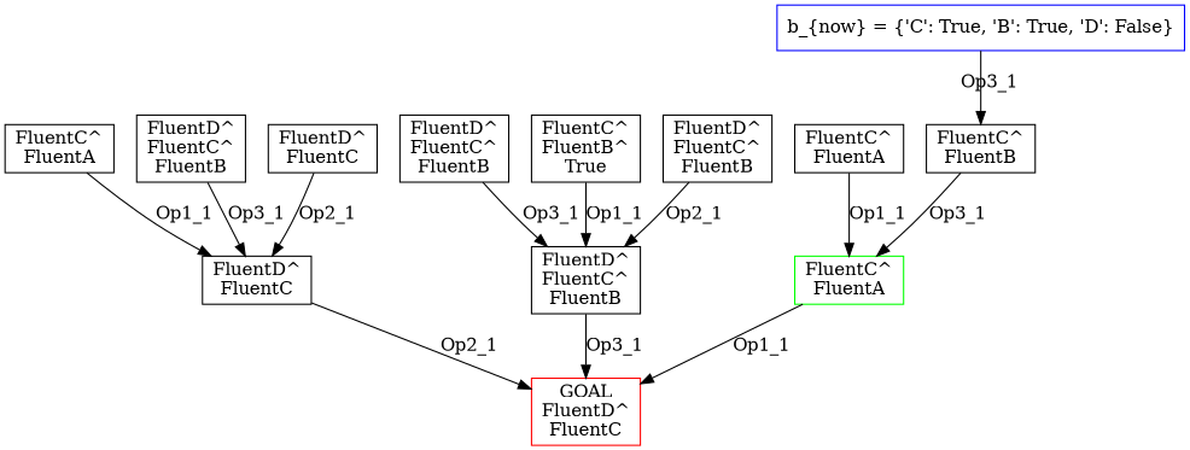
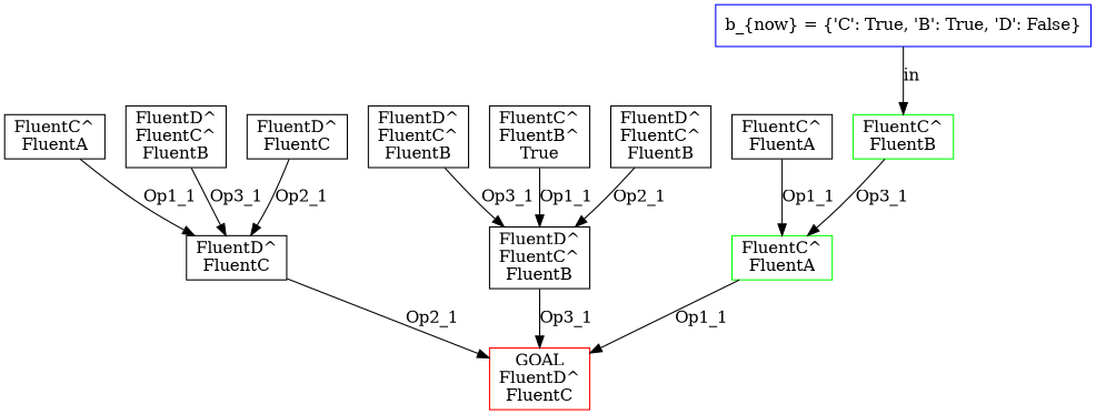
  digraph {
    node [shape=box]
    n1 [color=red label="GOAL\nFluentD^\nFluentC"]
    n2 [label="FluentD^\nFluentC"]
    n3 [label="FluentD^\nFluentC^\nFluentB"]
    n4 [color=green label="FluentC^\nFluentA"]
    n5 [label="FluentC^\nFluentA"]
    n6 [label="FluentD^\nFluentC^\nFluentB"]
    n7 [label="FluentD^\nFluentC"]
    n8 [label="FluentD^\nFluentC^\nFluentB"]
    n9 [label="FluentC^\nFluentB^\nTrue"]
    n10 [label="FluentD^\nFluentC^\nFluentB"]
    n11 [label="FluentC^\nFluentA"]
-   n12 [color=black label="FluentC^\nFluentB"]
+   n12 [color=green label="FluentC^\nFluentB"]
    n13 [color=blue label="b_{now} = {'C': True, 'B': True, 'D': False}"]
    n2 -> n1 [label=Op2_1]
    n3 -> n1 [label=Op3_1]
    n4 -> n1 [label=Op1_1]
    n5 -> n2 [label=Op1_1]
    n6 -> n2 [label=Op3_1]
    n7 -> n2 [label=Op2_1]
    n8 -> n3 [label=Op3_1]
    n9 -> n3 [label=Op1_1]
    n10 -> n3 [label=Op2_1]
    n11 -> n4 [label=Op1_1]
    n12 -> n4 [label=Op3_1]
-   n13 -> n12 [label=Op3_1]
+   n13 -> n12 [label=in]
  }
